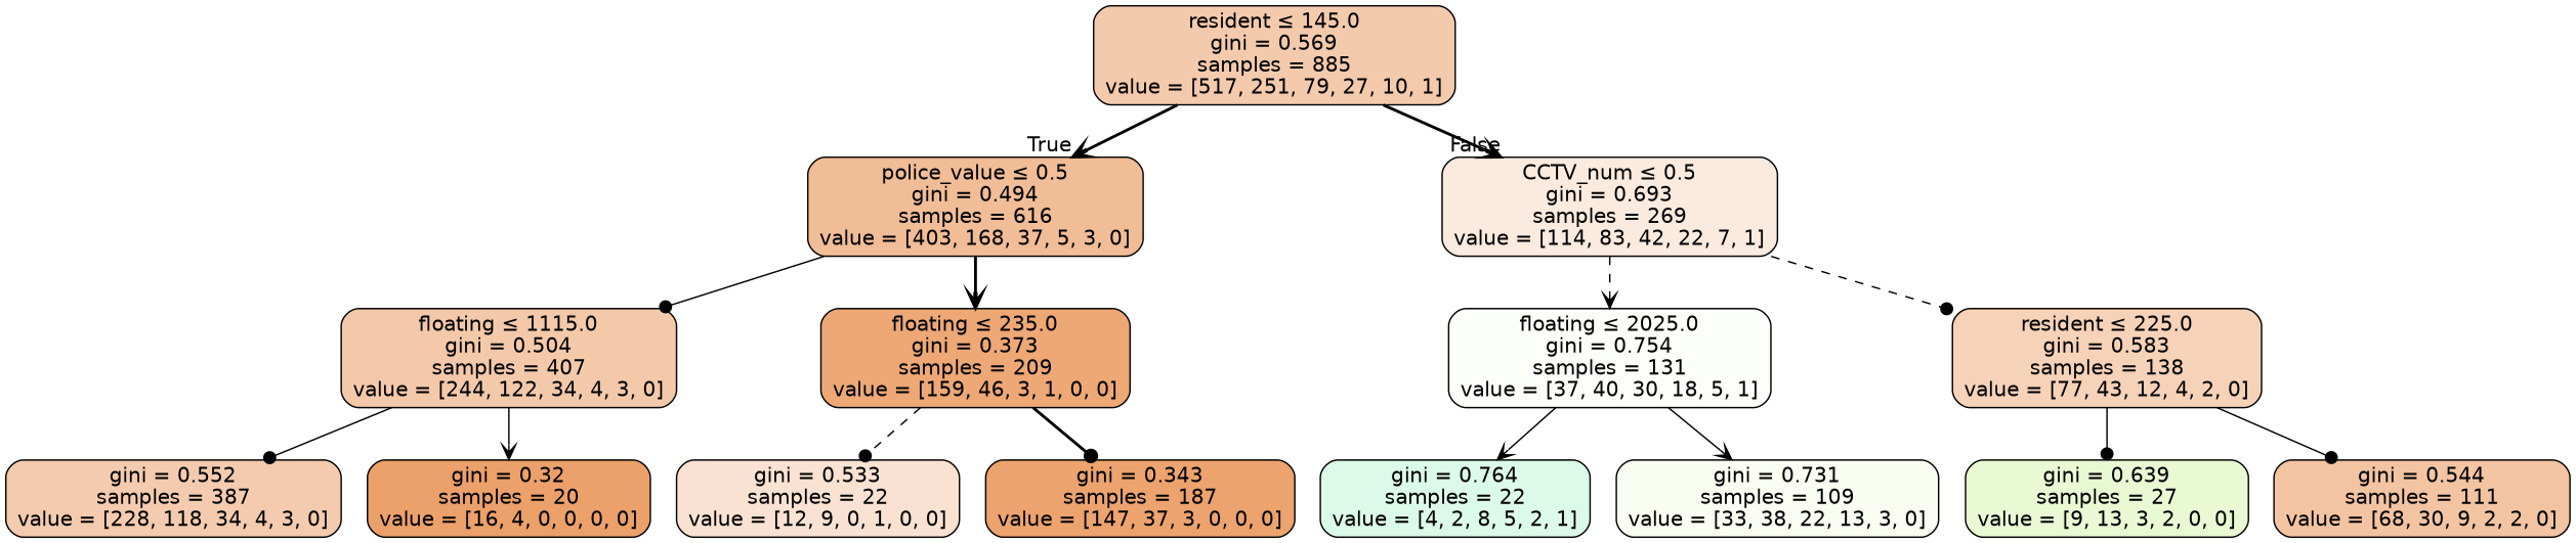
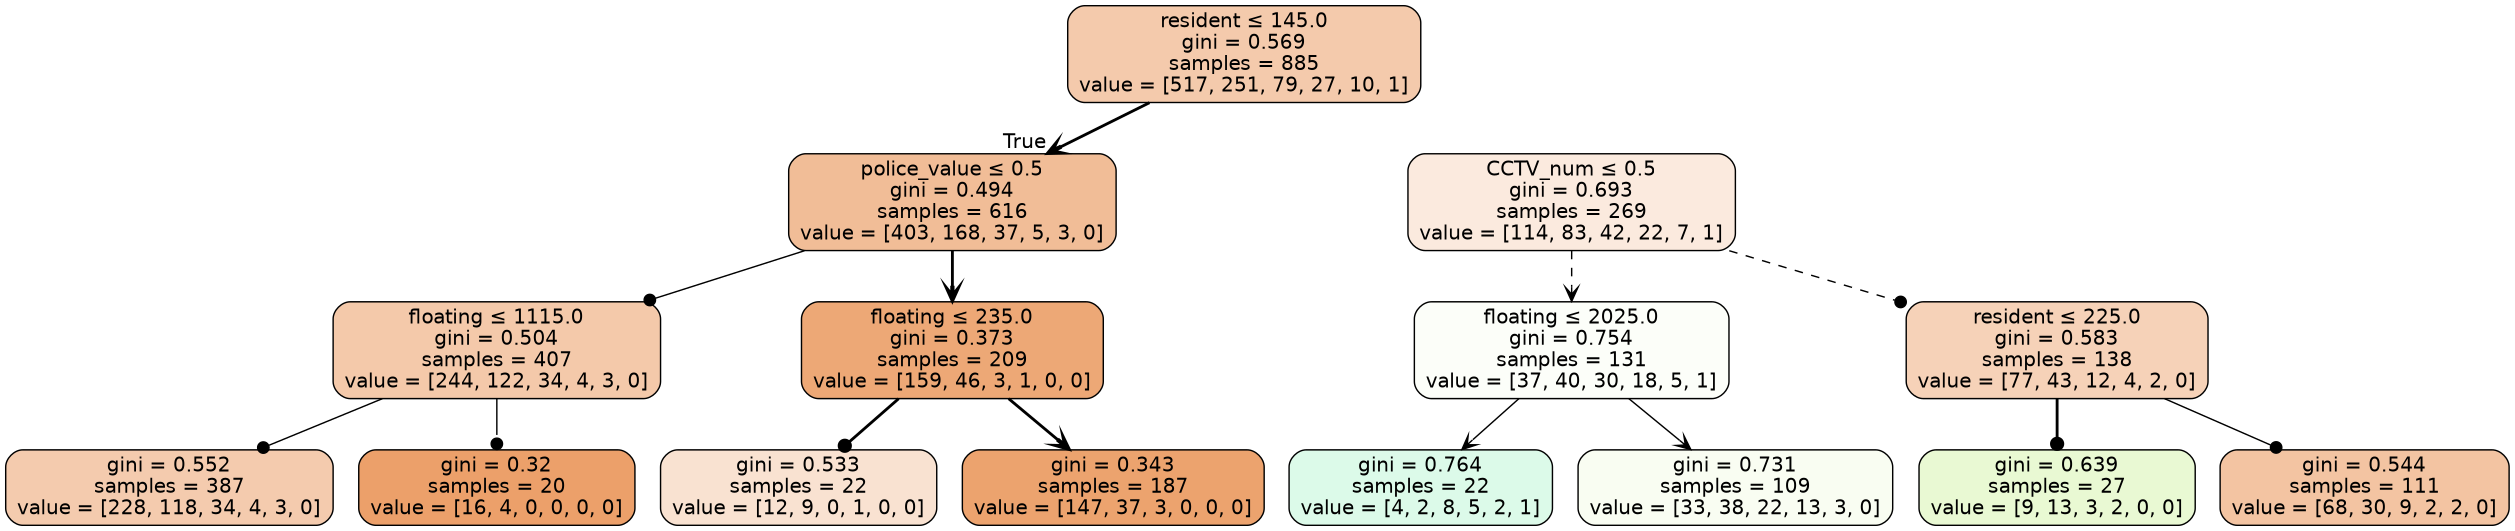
  digraph {
    node [color=black fontname=helvetica shape=box style="filled, rounded"]
    edge [arrowhead=vee fontname=helvetica style=solid]
    n1 [fillcolor="#f4caac" label=<resident &le; 145.0<br/>gini = 0.569<br/>samples = 885<br/>value = [517, 251, 79, 27, 10, 1]>]
    n2 [fillcolor="#f1bd97" label=<police_value &le; 0.5<br/>gini = 0.494<br/>samples = 616<br/>value = [403, 168, 37, 5, 3, 0]>]
    n3 [fillcolor="#fbeade" label=<CCTV_num &le; 0.5<br/>gini = 0.693<br/>samples = 269<br/>value = [114, 83, 42, 22, 7, 1]>]
    n4 [fillcolor="#f4c9aa" label=<floating &le; 1115.0<br/>gini = 0.504<br/>samples = 407<br/>value = [244, 122, 34, 4, 3, 0]>]
    n5 [fillcolor="#eda876" label=<floating &le; 235.0<br/>gini = 0.373<br/>samples = 209<br/>value = [159, 46, 3, 1, 0, 0]>]
    n6 [fillcolor="#fcfef9" label=<floating &le; 2025.0<br/>gini = 0.754<br/>samples = 131<br/>value = [37, 40, 30, 18, 5, 1]>]
    n7 [fillcolor="#f6d2b8" label=<resident &le; 225.0<br/>gini = 0.583<br/>samples = 138<br/>value = [77, 43, 12, 4, 2, 0]>]
    n8 [fillcolor="#f4cbae" label=<gini = 0.552<br/>samples = 387<br/>value = [228, 118, 34, 4, 3, 0]>]
    n9 [fillcolor="#eca06a" label=<gini = 0.32<br/>samples = 20<br/>value = [16, 4, 0, 0, 0, 0]>]
    n10 [fillcolor="#f9e2d1" label=<gini = 0.533<br/>samples = 22<br/>value = [12, 9, 0, 1, 0, 0]>]
    n11 [fillcolor="#eca36e" label=<gini = 0.343<br/>samples = 187<br/>value = [147, 37, 3, 0, 0, 0]>]
    n12 [fillcolor="#dcfae9" label=<gini = 0.764<br/>samples = 22<br/>value = [4, 2, 8, 5, 2, 1]>]
    n13 [fillcolor="#f9fdf2" label=<gini = 0.731<br/>samples = 109<br/>value = [33, 38, 22, 13, 3, 0]>]
    n14 [fillcolor="#e9f9d3" label=<gini = 0.639<br/>samples = 27<br/>value = [9, 13, 3, 2, 0, 0]>]
    n15 [fillcolor="#f3c4a2" label=<gini = 0.544<br/>samples = 111<br/>value = [68, 30, 9, 2, 2, 0]>]
    n1 -> n2 [headlabel=True labelangle=45 labeldistance=2.5 style=bold]
-   n1 -> n3 [headlabel=False labelangle=-45 labeldistance=2.5 style=bold]
    n2 -> n4 [arrowhead=dot]
    n2 -> n5 [style=bold]
    n3 -> n6 [style=dashed]
    n3 -> n7 [arrowhead=dot style=dashed]
    n4 -> n8 [arrowhead=dot]
-   n4 -> n9
-   n5 -> n10 [arrowhead=dot style=dashed]
-   n5 -> n11 [arrowhead=dot style=bold]
+   n4 -> n9 [arrowhead=dot]
+   n5 -> n10 [arrowhead=dot style=bold]
+   n5 -> n11 [style=bold]
    n6 -> n12
    n6 -> n13
-   n7 -> n14 [arrowhead=dot]
+   n7 -> n14 [arrowhead=dot style=bold]
    n7 -> n15 [arrowhead=dot]
  }
